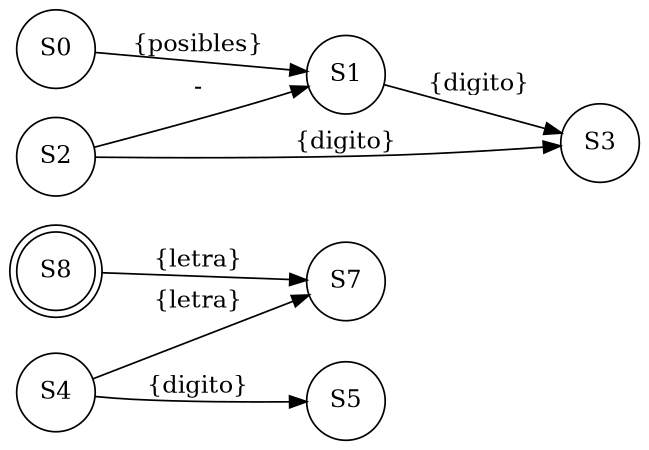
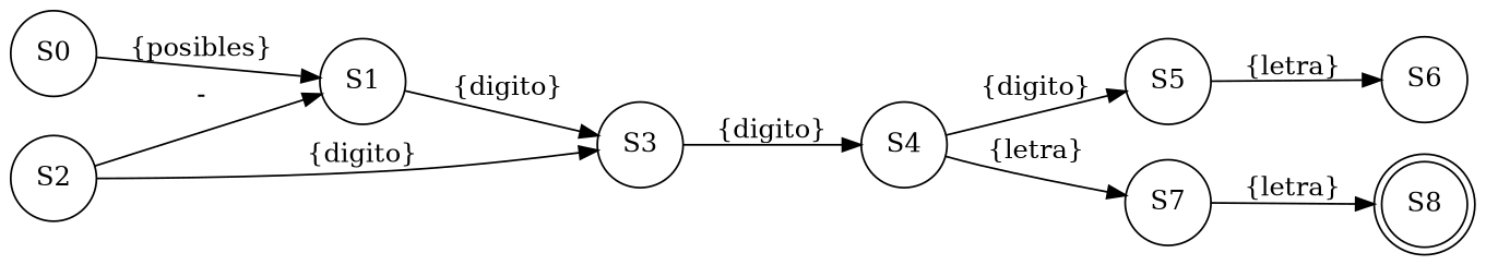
  digraph {
    rankdir=LR
    node [shape=circle]
    S8 [shape=doublecircle]
    S0
    S1
    S3
    S4
    S2
    S5
    S7
+   S6
    S0 -> S1 [label="\{posibles\}"]
    S1 -> S3 [label="\{digito\}"]
+   S3 -> S4 [label="\{digito\}"]
    S4 -> S5 [label="\{digito\}"]
    S4 -> S7 [label="\{letra\}"]
    S2 -> S1 [label="-"]
    S2 -> S3 [label="\{digito\}"]
-   S8 -> S7 [label="\{letra\}"]
+   S5 -> S6 [label="\{letra\}"]
+   S7 -> S8 [label="\{letra\}"]
  }
